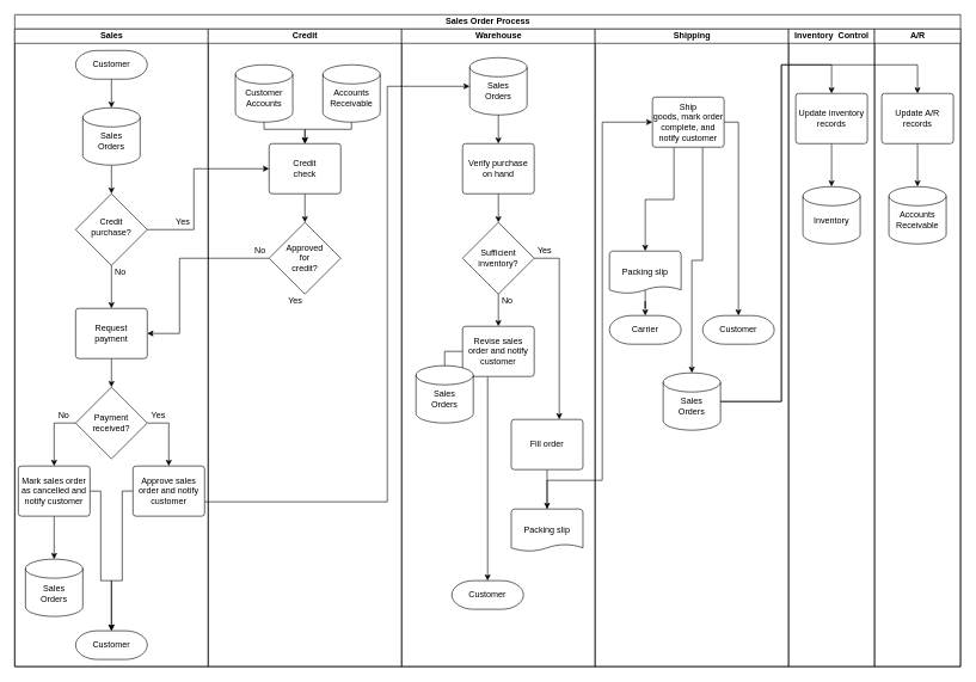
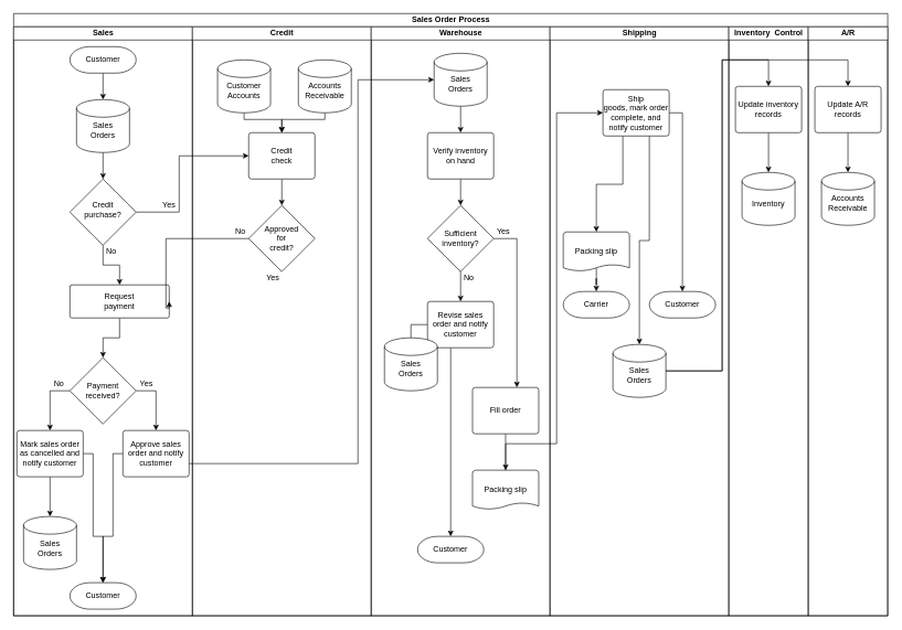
  <mxCell id="0" />
  <mxCell id="1" parent="0" />
  <mxCell id="2" value="Sales Order Process" style="swimlane;html=1;childLayout=stackLayout;startSize=20;" parent="1" vertex="1"><mxGeometry x="20" y="20" width="1320" height="910" as="geometry" /></mxCell>
  <mxCell id="3" value="Sales" style="swimlane;html=1;startSize=20;" parent="2" vertex="1"><mxGeometry y="20" width="270" height="890" as="geometry" /></mxCell>
  <mxCell id="4" style="edgeStyle=orthogonalEdgeStyle;rounded=0;html=1;entryX=0.5;entryY=0;entryPerimeter=0;jettySize=auto;orthogonalLoop=1;" parent="3" source="5" target="7" edge="1"><mxGeometry relative="1" as="geometry" /></mxCell>
  <mxCell id="5" value="Customer" style="strokeWidth=1;html=1;shape=mxgraph.flowchart.terminator;whiteSpace=wrap;" parent="3" vertex="1"><mxGeometry x="85" y="30" width="100" height="40" as="geometry" /></mxCell>
  <mxCell id="6" style="edgeStyle=orthogonalEdgeStyle;rounded=0;html=1;entryX=0.5;entryY=0;entryPerimeter=0;jettySize=auto;orthogonalLoop=1;" parent="3" source="7" target="9" edge="1"><mxGeometry relative="1" as="geometry" /></mxCell>
  <mxCell id="7" value="Sales&lt;br&gt;Orders" style="strokeWidth=1;html=1;shape=mxgraph.flowchart.database;whiteSpace=wrap;spacingTop=14;" parent="3" vertex="1"><mxGeometry x="95" y="110" width="80" height="80" as="geometry" /></mxCell>
  <mxCell id="8" style="edgeStyle=orthogonalEdgeStyle;rounded=0;html=1;entryX=0.5;entryY=0;entryPerimeter=0;jettySize=auto;orthogonalLoop=1;" parent="3" source="9" target="18" edge="1"><mxGeometry relative="1" as="geometry" /></mxCell>
  <mxCell id="9" value="Credit&lt;br&gt;purchase?" style="strokeWidth=1;html=1;shape=mxgraph.flowchart.decision;whiteSpace=wrap;spacingBottom=6;" parent="3" vertex="1"><mxGeometry x="85" y="230" width="100" height="100" as="geometry" /></mxCell>
  <mxCell id="10" style="edgeStyle=orthogonalEdgeStyle;rounded=0;html=1;entryX=0.5;entryY=0;entryPerimeter=0;jettySize=auto;orthogonalLoop=1;" parent="3" source="12" target="21" edge="1"><mxGeometry relative="1" as="geometry"><Array as="points"><mxPoint x="55" y="550" /></Array></mxGeometry></mxCell>
  <mxCell id="11" style="edgeStyle=orthogonalEdgeStyle;rounded=0;html=1;entryX=0.5;entryY=0;entryPerimeter=0;jettySize=auto;orthogonalLoop=1;" parent="3" source="12" target="23" edge="1"><mxGeometry relative="1" as="geometry"><Array as="points"><mxPoint x="215" y="550" /></Array></mxGeometry></mxCell>
  <mxCell id="12" value="Payment&lt;br&gt;received?" style="strokeWidth=1;html=1;shape=mxgraph.flowchart.decision;whiteSpace=wrap;spacingBottom=0;" parent="3" vertex="1"><mxGeometry x="85" y="500" width="100" height="100" as="geometry" /></mxCell>
  <mxCell id="13" value="Yes" style="text;html=1;resizable=0;points=[];autosize=1;align=left;verticalAlign=top;spacingTop=-4;" parent="3" vertex="1"><mxGeometry x="223" y="260" width="40" height="20" as="geometry" /></mxCell>
  <mxCell id="14" value="Sales&lt;br&gt;Orders" style="strokeWidth=1;html=1;shape=mxgraph.flowchart.database;whiteSpace=wrap;spacingTop=18;" parent="3" vertex="1"><mxGeometry x="15" y="740" width="80" height="80" as="geometry" /></mxCell>
  <mxCell id="15" value="Yes" style="text;html=1;resizable=0;points=[];autosize=1;align=left;verticalAlign=top;spacingTop=-4;" parent="3" vertex="1"><mxGeometry x="189" y="530" width="40" height="20" as="geometry" /></mxCell>
  <mxCell id="16" value="No" style="text;html=1;resizable=0;points=[];autosize=1;align=left;verticalAlign=top;spacingTop=-4;" parent="3" vertex="1"><mxGeometry x="59" y="530" width="30" height="20" as="geometry" /></mxCell>
  <mxCell id="17" style="edgeStyle=orthogonalEdgeStyle;rounded=0;html=1;entryX=0.5;entryY=0;entryPerimeter=0;jettySize=auto;orthogonalLoop=1;" parent="3" source="18" target="12" edge="1"><mxGeometry relative="1" as="geometry" /></mxCell>
- <mxCell id="18" value="Request&lt;br&gt;payment" style="strokeWidth=1;html=1;shape=mxgraph.flowchart.process;whiteSpace=wrap;" parent="3" vertex="1"><mxGeometry x="85" y="390" width="100" height="70" as="geometry" /></mxCell>
+ <mxCell id="18" value="Request&lt;br&gt;payment" style="strokeWidth=1;html=1;shape=mxgraph.flowchart.process;whiteSpace=wrap;" parent="3" vertex="1"><mxGeometry x="85" y="390" width="150" height="50" as="geometry" /></mxCell>
  <mxCell id="19" style="edgeStyle=orthogonalEdgeStyle;rounded=0;html=1;entryX=0.5;entryY=0;entryPerimeter=0;jettySize=auto;orthogonalLoop=1;" parent="3" source="21" target="14" edge="1"><mxGeometry relative="1" as="geometry" /></mxCell>
  <mxCell id="20" style="edgeStyle=orthogonalEdgeStyle;rounded=0;html=1;jettySize=auto;orthogonalLoop=1;" parent="3" source="21" target="24" edge="1"><mxGeometry relative="1" as="geometry"><Array as="points"><mxPoint x="120" y="645" /><mxPoint x="120" y="770" /><mxPoint x="135" y="770" /></Array></mxGeometry></mxCell>
  <mxCell id="21" value="Mark sales order as cancelled and notify customer" style="strokeWidth=1;html=1;shape=mxgraph.flowchart.process;whiteSpace=wrap;" parent="3" vertex="1"><mxGeometry x="5" y="610" width="100" height="70" as="geometry" /></mxCell>
  <mxCell id="22" style="edgeStyle=orthogonalEdgeStyle;rounded=0;html=1;entryX=0.5;entryY=0;entryPerimeter=0;jettySize=auto;orthogonalLoop=1;" parent="3" source="23" target="24" edge="1"><mxGeometry relative="1" as="geometry"><Array as="points"><mxPoint x="150" y="645" /><mxPoint x="150" y="770" /><mxPoint x="135" y="770" /></Array></mxGeometry></mxCell>
  <mxCell id="23" value="Approve sales order and notify customer" style="strokeWidth=1;html=1;shape=mxgraph.flowchart.process;whiteSpace=wrap;" parent="3" vertex="1"><mxGeometry x="165" y="610" width="100" height="70" as="geometry" /></mxCell>
  <mxCell id="24" value="Customer" style="strokeWidth=1;html=1;shape=mxgraph.flowchart.terminator;whiteSpace=wrap;" parent="3" vertex="1"><mxGeometry x="85" y="840" width="100" height="40" as="geometry" /></mxCell>
  <mxCell id="25" value="Credit" style="swimlane;html=1;startSize=20;" parent="2" vertex="1"><mxGeometry x="270" y="20" width="270" height="890" as="geometry" /></mxCell>
  <mxCell id="26" style="edgeStyle=orthogonalEdgeStyle;rounded=0;html=1;entryX=0.5;entryY=0;entryPerimeter=0;jettySize=auto;orthogonalLoop=1;" parent="25" source="27" target="32" edge="1"><mxGeometry relative="1" as="geometry" /></mxCell>
  <mxCell id="27" value="Credit&lt;br&gt;check" style="strokeWidth=1;html=1;shape=mxgraph.flowchart.process;whiteSpace=wrap;" parent="25" vertex="1"><mxGeometry x="85" y="160" width="100" height="70" as="geometry" /></mxCell>
  <mxCell id="28" style="edgeStyle=orthogonalEdgeStyle;rounded=0;html=1;jettySize=auto;orthogonalLoop=1;" parent="25" source="29" target="27" edge="1"><mxGeometry relative="1" as="geometry"><Array as="points"><mxPoint x="78" y="140" /><mxPoint x="135" y="140" /></Array></mxGeometry></mxCell>
  <mxCell id="29" value="Customer&lt;br&gt;Accounts" style="strokeWidth=1;html=1;shape=mxgraph.flowchart.database;whiteSpace=wrap;spacingTop=14;" parent="25" vertex="1"><mxGeometry x="38" y="50" width="80" height="80" as="geometry" /></mxCell>
  <mxCell id="30" style="edgeStyle=orthogonalEdgeStyle;rounded=0;html=1;entryX=0.5;entryY=0;entryPerimeter=0;jettySize=auto;orthogonalLoop=1;" parent="25" source="31" target="27" edge="1"><mxGeometry relative="1" as="geometry"><Array as="points"><mxPoint x="200" y="140" /><mxPoint x="135" y="140" /></Array></mxGeometry></mxCell>
  <mxCell id="31" value="Accounts&lt;br&gt;Receivable" style="strokeWidth=1;html=1;shape=mxgraph.flowchart.database;whiteSpace=wrap;spacingTop=14;" parent="25" vertex="1"><mxGeometry x="160" y="50" width="80" height="80" as="geometry" /></mxCell>
  <mxCell id="32" value="Approved&lt;br&gt;for&lt;br&gt;credit?" style="strokeWidth=1;html=1;shape=mxgraph.flowchart.decision;whiteSpace=wrap;" parent="25" vertex="1"><mxGeometry x="85" y="270" width="100" height="100" as="geometry" /></mxCell>
  <mxCell id="33" value="No" style="text;html=1;resizable=0;points=[];autosize=1;align=left;verticalAlign=top;spacingTop=-4;" parent="25" vertex="1"><mxGeometry x="63" y="300" width="30" height="20" as="geometry" /></mxCell>
  <mxCell id="34" value="Yes" style="text;html=1;resizable=0;points=[];autosize=1;align=left;verticalAlign=top;spacingTop=-4;" parent="25" vertex="1"><mxGeometry x="110" y="370" width="40" height="20" as="geometry" /></mxCell>
  <mxCell id="35" value="Warehouse" style="swimlane;html=1;startSize=20;" parent="2" vertex="1"><mxGeometry x="540" y="20" width="270" height="890" as="geometry" /></mxCell>
  <mxCell id="36" style="edgeStyle=orthogonalEdgeStyle;rounded=0;html=1;entryX=0.5;entryY=0;entryPerimeter=0;jettySize=auto;orthogonalLoop=1;" parent="35" source="37" target="40" edge="1"><mxGeometry relative="1" as="geometry" /></mxCell>
- <mxCell id="37" value="Verify purchase&lt;br&gt;on hand" style="strokeWidth=1;html=1;shape=mxgraph.flowchart.process;whiteSpace=wrap;" parent="35" vertex="1"><mxGeometry x="85" y="160" width="100" height="70" as="geometry" /></mxCell>
+ <mxCell id="37" value="Verify inventory&lt;br&gt;on hand" style="strokeWidth=1;html=1;shape=mxgraph.flowchart.process;whiteSpace=wrap;" parent="35" vertex="1"><mxGeometry x="85" y="160" width="100" height="70" as="geometry" /></mxCell>
  <mxCell id="38" style="edgeStyle=orthogonalEdgeStyle;rounded=0;html=1;entryX=0.5;entryY=0;entryPerimeter=0;jettySize=auto;orthogonalLoop=1;" parent="35" source="40" target="43" edge="1"><mxGeometry relative="1" as="geometry" /></mxCell>
  <mxCell id="39" style="edgeStyle=orthogonalEdgeStyle;rounded=0;html=1;jettySize=auto;orthogonalLoop=1;" parent="35" source="40" target="47" edge="1"><mxGeometry relative="1" as="geometry"><Array as="points"><mxPoint x="220" y="320" /></Array></mxGeometry></mxCell>
  <mxCell id="40" value="Sufficient&lt;br&gt;inventory?" style="strokeWidth=1;html=1;shape=mxgraph.flowchart.decision;whiteSpace=wrap;" parent="35" vertex="1"><mxGeometry x="85" y="270" width="100" height="100" as="geometry" /></mxCell>
  <mxCell id="41" style="edgeStyle=orthogonalEdgeStyle;rounded=0;html=1;entryX=0.5;entryY=0;entryPerimeter=0;jettySize=auto;orthogonalLoop=1;" parent="35" source="43" edge="1"><mxGeometry relative="1" as="geometry"><Array as="points"><mxPoint x="60" y="450" /></Array><mxPoint x="60" y="540" as="targetPoint" /></mxGeometry></mxCell>
  <mxCell id="42" style="edgeStyle=orthogonalEdgeStyle;rounded=0;html=1;entryX=0.5;entryY=0;entryPerimeter=0;jettySize=auto;orthogonalLoop=1;" parent="35" source="43" target="49" edge="1"><mxGeometry relative="1" as="geometry"><Array as="points"><mxPoint x="120" y="540" /><mxPoint x="120" y="540" /></Array></mxGeometry></mxCell>
  <mxCell id="43" value="Revise sales order and notify customer" style="strokeWidth=1;html=1;shape=mxgraph.flowchart.process;whiteSpace=wrap;" parent="35" vertex="1"><mxGeometry x="85" y="415" width="100" height="70" as="geometry" /></mxCell>
  <mxCell id="44" value="No" style="text;html=1;resizable=0;points=[];autosize=1;align=left;verticalAlign=top;spacingTop=-4;" parent="35" vertex="1"><mxGeometry x="138" y="370" width="30" height="20" as="geometry" /></mxCell>
  <mxCell id="45" value="Sales&lt;br&gt;Orders" style="strokeWidth=1;html=1;shape=mxgraph.flowchart.database;whiteSpace=wrap;spacingTop=14;" parent="35" vertex="1"><mxGeometry x="20" y="470" width="80" height="80" as="geometry" /></mxCell>
  <mxCell id="46" style="edgeStyle=orthogonalEdgeStyle;rounded=0;html=1;entryX=0.5;entryY=0;entryPerimeter=0;jettySize=auto;orthogonalLoop=1;" parent="35" source="47" target="50" edge="1"><mxGeometry relative="1" as="geometry" /></mxCell>
  <mxCell id="47" value="Fill order" style="strokeWidth=1;html=1;shape=mxgraph.flowchart.process;whiteSpace=wrap;" parent="35" vertex="1"><mxGeometry x="153" y="545" width="100" height="70" as="geometry" /></mxCell>
  <mxCell id="48" value="Yes" style="text;html=1;resizable=0;points=[];autosize=1;align=left;verticalAlign=top;spacingTop=-4;" parent="35" vertex="1"><mxGeometry x="188" y="300" width="40" height="20" as="geometry" /></mxCell>
  <mxCell id="49" value="Customer" style="strokeWidth=1;html=1;shape=mxgraph.flowchart.terminator;whiteSpace=wrap;" parent="35" vertex="1"><mxGeometry x="70" y="770" width="100" height="40" as="geometry" /></mxCell>
  <mxCell id="50" value="Packing slip" style="strokeWidth=1;html=1;shape=mxgraph.flowchart.document;whiteSpace=wrap;" parent="35" vertex="1"><mxGeometry x="153" y="670" width="100" height="60" as="geometry" /></mxCell>
  <mxCell id="51" style="edgeStyle=orthogonalEdgeStyle;rounded=0;orthogonalLoop=1;jettySize=auto;html=1;entryX=0.5;entryY=0;entryDx=0;entryDy=0;entryPerimeter=0;" edge="1" parent="35" source="52" target="37"><mxGeometry relative="1" as="geometry" /></mxCell>
  <mxCell id="52" value="Sales&lt;br&gt;Orders" style="strokeWidth=1;html=1;shape=mxgraph.flowchart.database;whiteSpace=wrap;spacingTop=14;" vertex="1" parent="35"><mxGeometry x="95" y="40" width="80" height="80" as="geometry" /></mxCell>
  <mxCell id="53" style="edgeStyle=orthogonalEdgeStyle;rounded=0;html=1;entryX=0;entryY=0.5;entryPerimeter=0;jettySize=auto;orthogonalLoop=1;" parent="2" source="9" target="27" edge="1"><mxGeometry relative="1" as="geometry"><Array as="points"><mxPoint x="250" y="300" /><mxPoint x="250" y="215" /></Array></mxGeometry></mxCell>
  <mxCell id="54" style="edgeStyle=orthogonalEdgeStyle;rounded=0;html=1;jettySize=auto;orthogonalLoop=1;entryX=1;entryY=0.5;entryPerimeter=0;" parent="2" source="32" target="18" edge="1"><mxGeometry relative="1" as="geometry"><Array as="points"><mxPoint x="230" y="340" /><mxPoint x="230" y="445" /></Array></mxGeometry></mxCell>
  <mxCell id="55" style="edgeStyle=orthogonalEdgeStyle;rounded=0;html=1;jettySize=auto;orthogonalLoop=1;entryX=0;entryY=0.5;entryPerimeter=0;entryDx=0;entryDy=0;" parent="2" source="23" target="52" edge="1"><mxGeometry relative="1" as="geometry"><mxPoint x="510" y="430" as="targetPoint" /><Array as="points"><mxPoint x="520" y="680" /><mxPoint x="520" y="100" /></Array></mxGeometry></mxCell>
  <mxCell id="56" value="Shipping" style="swimlane;html=1;startSize=20;" parent="2" vertex="1"><mxGeometry x="810" y="20" width="270" height="890" as="geometry" /></mxCell>
  <mxCell id="57" style="edgeStyle=orthogonalEdgeStyle;rounded=0;html=1;entryX=0.5;entryY=0;entryPerimeter=0;jettySize=auto;orthogonalLoop=1;" parent="56" source="60" target="62" edge="1"><mxGeometry relative="1" as="geometry"><Array as="points"><mxPoint x="200" y="130" /></Array></mxGeometry></mxCell>
  <mxCell id="58" style="edgeStyle=orthogonalEdgeStyle;rounded=0;html=1;entryX=0.5;entryY=0;entryPerimeter=0;jettySize=auto;orthogonalLoop=1;" parent="56" source="60" target="64" edge="1"><mxGeometry relative="1" as="geometry"><Array as="points"><mxPoint x="110" y="238" /><mxPoint x="70" y="238" /></Array></mxGeometry></mxCell>
  <mxCell id="59" style="edgeStyle=orthogonalEdgeStyle;rounded=0;html=1;entryX=0.5;entryY=0;entryPerimeter=0;jettySize=auto;orthogonalLoop=1;" parent="56" source="60" target="65" edge="1"><mxGeometry relative="1" as="geometry"><Array as="points"><mxPoint x="150" y="323" /><mxPoint x="135" y="323" /></Array></mxGeometry></mxCell>
  <mxCell id="60" value="Ship&lt;br&gt;goods, mark order complete, and notify customer" style="strokeWidth=1;html=1;shape=mxgraph.flowchart.process;whiteSpace=wrap;" parent="56" vertex="1"><mxGeometry x="80" y="95" width="100" height="70" as="geometry" /></mxCell>
  <mxCell id="61" value="Carrier" style="strokeWidth=1;html=1;shape=mxgraph.flowchart.terminator;whiteSpace=wrap;" parent="56" vertex="1"><mxGeometry x="20" y="400" width="100" height="40" as="geometry" /></mxCell>
  <mxCell id="62" value="Customer" style="strokeWidth=1;html=1;shape=mxgraph.flowchart.terminator;whiteSpace=wrap;" parent="56" vertex="1"><mxGeometry x="150" y="400" width="100" height="40" as="geometry" /></mxCell>
  <mxCell id="63" style="edgeStyle=orthogonalEdgeStyle;rounded=0;html=1;jettySize=auto;orthogonalLoop=1;exitX=0.5;exitY=0.9;exitPerimeter=0;" parent="56" source="64" target="61" edge="1"><mxGeometry relative="1" as="geometry"><Array as="points" /></mxGeometry></mxCell>
  <mxCell id="64" value="Packing slip" style="strokeWidth=1;html=1;shape=mxgraph.flowchart.document;whiteSpace=wrap;" parent="56" vertex="1"><mxGeometry x="20" y="310" width="100" height="60" as="geometry" /></mxCell>
  <mxCell id="65" value="Sales&lt;br&gt;Orders" style="strokeWidth=1;html=1;shape=mxgraph.flowchart.database;whiteSpace=wrap;spacingTop=14;" parent="56" vertex="1"><mxGeometry x="95" y="480" width="80" height="80" as="geometry" /></mxCell>
  <mxCell id="66" value="Inventory &amp;nbsp;Control" style="swimlane;html=1;startSize=20;" parent="2" vertex="1"><mxGeometry x="1080" y="20" width="120" height="890" as="geometry" /></mxCell>
  <mxCell id="67" style="edgeStyle=orthogonalEdgeStyle;rounded=0;html=1;entryX=0.5;entryY=0;entryPerimeter=0;jettySize=auto;orthogonalLoop=1;" parent="66" source="68" target="69" edge="1"><mxGeometry relative="1" as="geometry" /></mxCell>
  <mxCell id="68" value="Update inventory records" style="strokeWidth=1;html=1;shape=mxgraph.flowchart.process;whiteSpace=wrap;" parent="66" vertex="1"><mxGeometry x="10" y="90" width="100" height="70" as="geometry" /></mxCell>
  <mxCell id="69" value="Inventory" style="strokeWidth=1;html=1;shape=mxgraph.flowchart.database;whiteSpace=wrap;spacingTop=14;" parent="66" vertex="1"><mxGeometry x="20" y="220" width="80" height="80" as="geometry" /></mxCell>
  <mxCell id="70" value="A/R" style="swimlane;html=1;startSize=20;" parent="2" vertex="1"><mxGeometry x="1200" y="20" width="120" height="890" as="geometry" /></mxCell>
  <mxCell id="71" style="edgeStyle=orthogonalEdgeStyle;rounded=0;html=1;entryX=0.5;entryY=0;entryPerimeter=0;jettySize=auto;orthogonalLoop=1;" parent="70" source="72" target="73" edge="1"><mxGeometry relative="1" as="geometry" /></mxCell>
  <mxCell id="72" value="Update A/R records" style="strokeWidth=1;html=1;shape=mxgraph.flowchart.process;whiteSpace=wrap;" parent="70" vertex="1"><mxGeometry x="10" y="90" width="100" height="70" as="geometry" /></mxCell>
  <mxCell id="73" value="Accounts&lt;br&gt;Receivable" style="strokeWidth=1;html=1;shape=mxgraph.flowchart.database;whiteSpace=wrap;spacingTop=14;" parent="70" vertex="1"><mxGeometry x="20" y="220" width="80" height="80" as="geometry" /></mxCell>
  <mxCell id="74" style="edgeStyle=orthogonalEdgeStyle;rounded=0;html=1;entryX=0.5;entryY=0;entryPerimeter=0;jettySize=auto;orthogonalLoop=1;" parent="2" source="65" target="72" edge="1"><mxGeometry relative="1" as="geometry"><Array as="points"><mxPoint x="1070" y="540" /><mxPoint x="1070" y="70" /><mxPoint x="1260" y="70" /></Array></mxGeometry></mxCell>
  <mxCell id="75" style="edgeStyle=orthogonalEdgeStyle;rounded=0;html=1;entryX=0;entryY=0.5;entryPerimeter=0;jettySize=auto;orthogonalLoop=1;" parent="2" source="50" target="60" edge="1"><mxGeometry relative="1" as="geometry"><Array as="points"><mxPoint x="820" y="650" /><mxPoint x="820" y="150" /></Array></mxGeometry></mxCell>
  <mxCell id="76" style="edgeStyle=orthogonalEdgeStyle;rounded=0;html=1;entryX=0.5;entryY=0;entryPerimeter=0;jettySize=auto;orthogonalLoop=1;" parent="2" source="65" target="68" edge="1"><mxGeometry relative="1" as="geometry"><Array as="points"><mxPoint x="1070" y="540" /><mxPoint x="1070" y="70" /><mxPoint x="1140" y="70" /></Array></mxGeometry></mxCell>
  <mxCell id="77" value="No" style="text;html=1;resizable=0;points=[];autosize=1;align=left;verticalAlign=top;spacingTop=-4;" parent="1" vertex="1"><mxGeometry x="158" y="370" width="30" height="20" as="geometry" /></mxCell>
